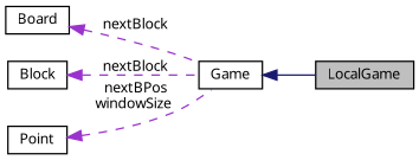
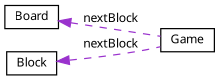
  digraph {
    fontname="Noto Sans"
    rankdir=LR
    node [color=black fillcolor=white fontname="Noto Sans" fontsize=10 shape=record style=filled]
    edge [color=darkorchid3 dir=back fontname="Noto Sans" fontsize=10 labelfontname=Helvetica labelfontsize=10 style=dashed]
-   n1 [fillcolor=grey75 fontcolor=black height=0.2 label=LocalGame width=0.4]
    n2 [height=0.2 label=Game width=0.4]
    n3 [height=0.2 label=Board width=0.4]
    n4 [height=0.2 label=Block width=0.4]
-   n5 [height=0.2 label=Point width=0.4]
-   n2 -> n1 [color=midnightblue style=solid]
    n3 -> n2 [label=" nextBlock"]
    n4 -> n2 [label=" nextBlock"]
-   n5 -> n2 [label=" nextBPos\nwindowSize"]
  }
